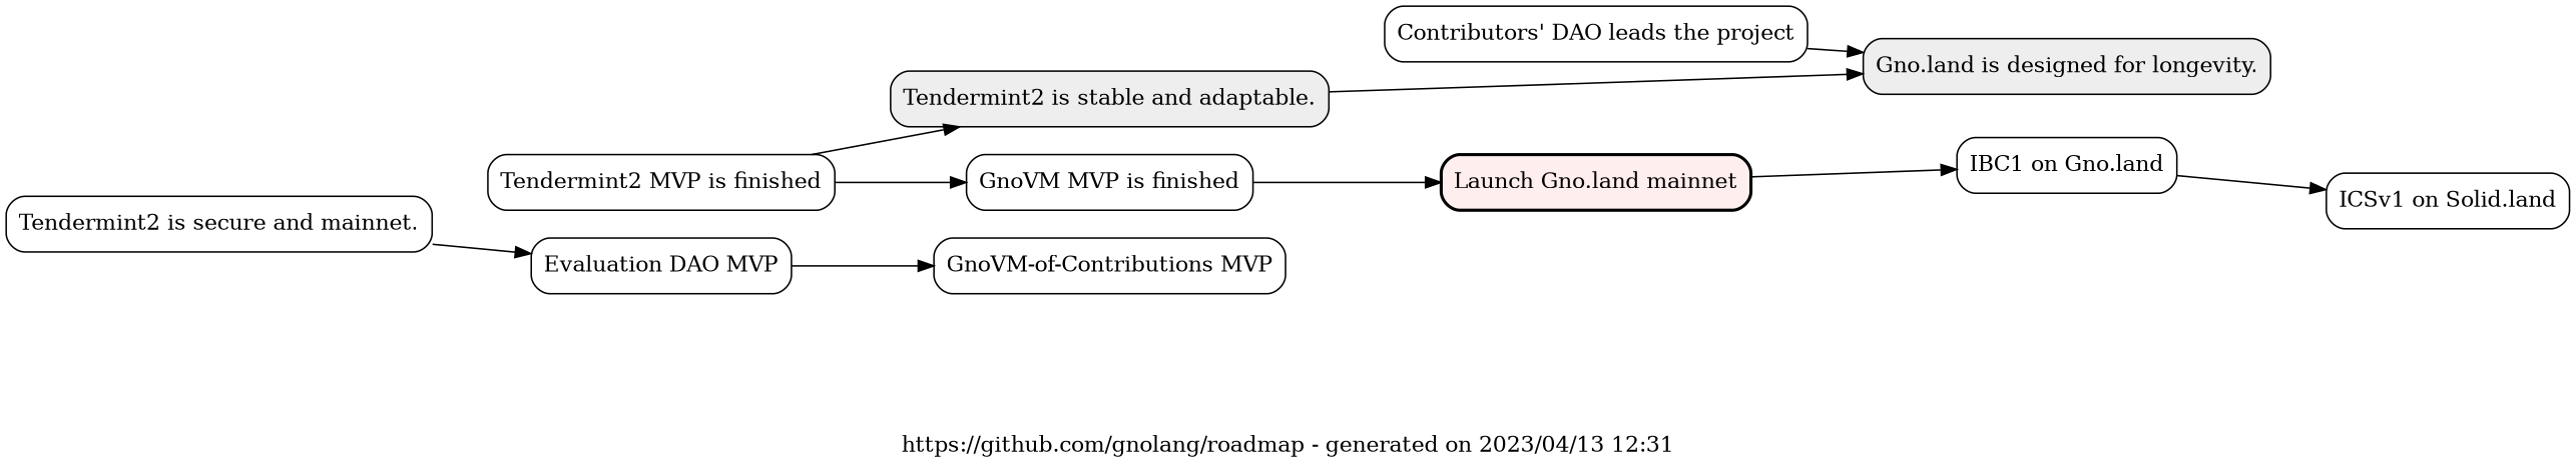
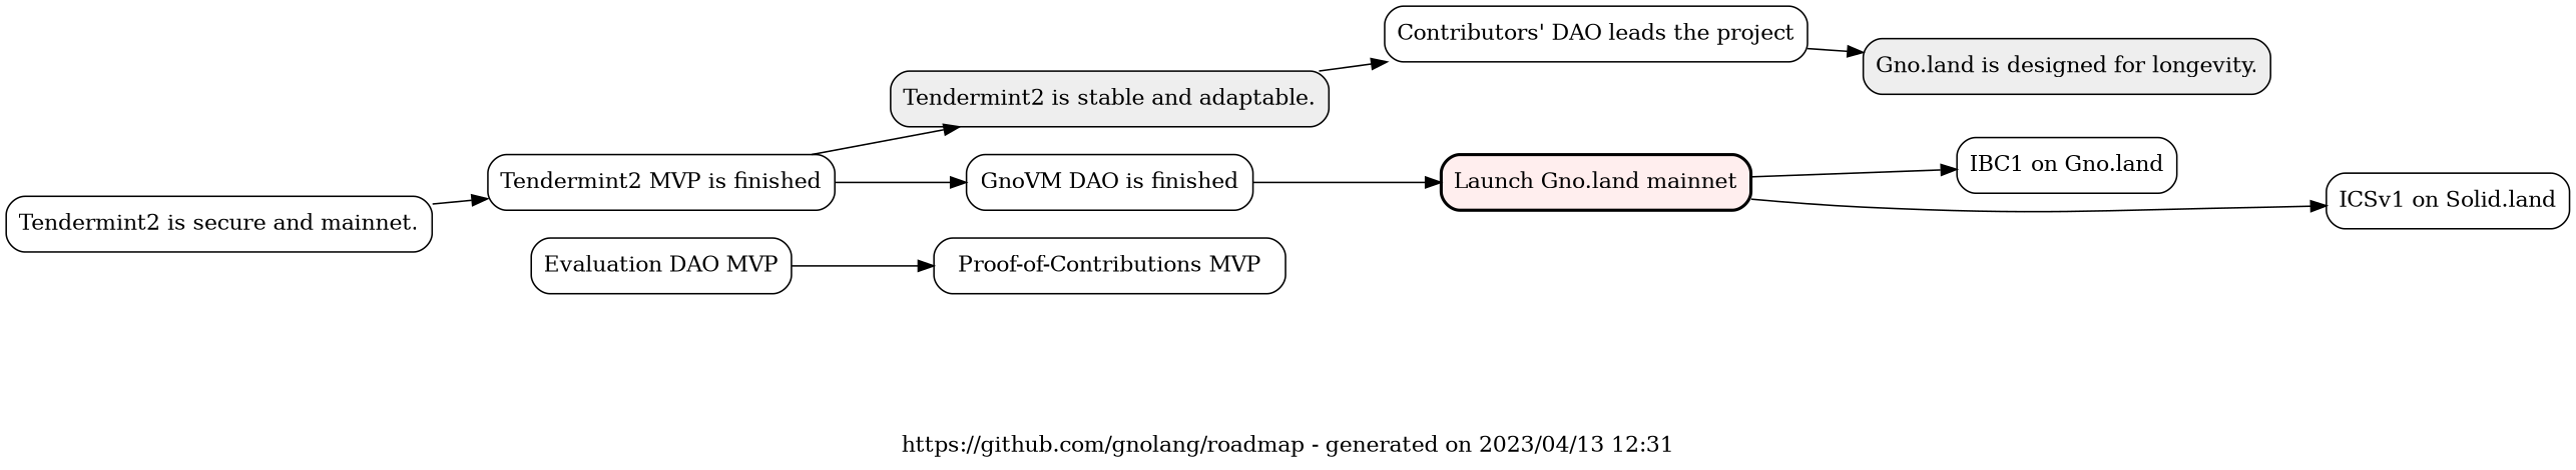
  digraph {
    label="\n\nhttps://github.com/gnolang/roadmap - generated on 2023/04/13 12:31"
    rankdir=LR
    node [fillcolor=lightgrey shape=box style=rounded]
    n1 [height=0.5 label="Contributors' DAO leads the project" width=3.0624]
    n2 [fillcolor="#eeeeee" height=0.5 label="Gno.land is designed for longevity." style="filled,rounded" width=2.9655]
    n3 [fillcolor="#eeeeee" height=0.5 label="Tendermint2 is stable and adaptable." style="filled,rounded" width=3.0786]
-   n4 [height=0.5 label="GnoVM-of-Contributions MVP" width=2.485]
+   n4 [height=0.5 label="Proof-of-Contributions MVP" width=2.485]
    n5 [fillcolor="#ffeeee" height=0.5 label="Launch Gno.land mainnet" style="filled,bold,rounded" width=2.2471]
    n6 [height=0.5 label="IBC1 on Gno.land" width=1.6534]
    n7 [height=0.5 label="ICSv1 on Solid.land" width=1.729]
    n8 [height=0.5 label="Tendermint2 MVP is finished" width=2.5498]
-   n9 [height=0.5 label="GnoVM MVP is finished" width=2.1934]
+   n9 [height=0.5 label="GnoVM DAO is finished" width=2.1934]
    n10 [height=0.5 label="Tendermint2 is secure and mainnet." width=2.9489]
    n11 [height=0.5 label="Evaluation DAO MVP" width=2.0043]
    n1 -> n2
-   n3 -> n2
+   n3 -> n1
    n5 -> n6
-   n6 -> n7
+   n5 -> n7
    n8 -> n3
    n8 -> n9
    n9 -> n5
-   n10 -> n11
+   n10 -> n8
    n11 -> n4
  }
